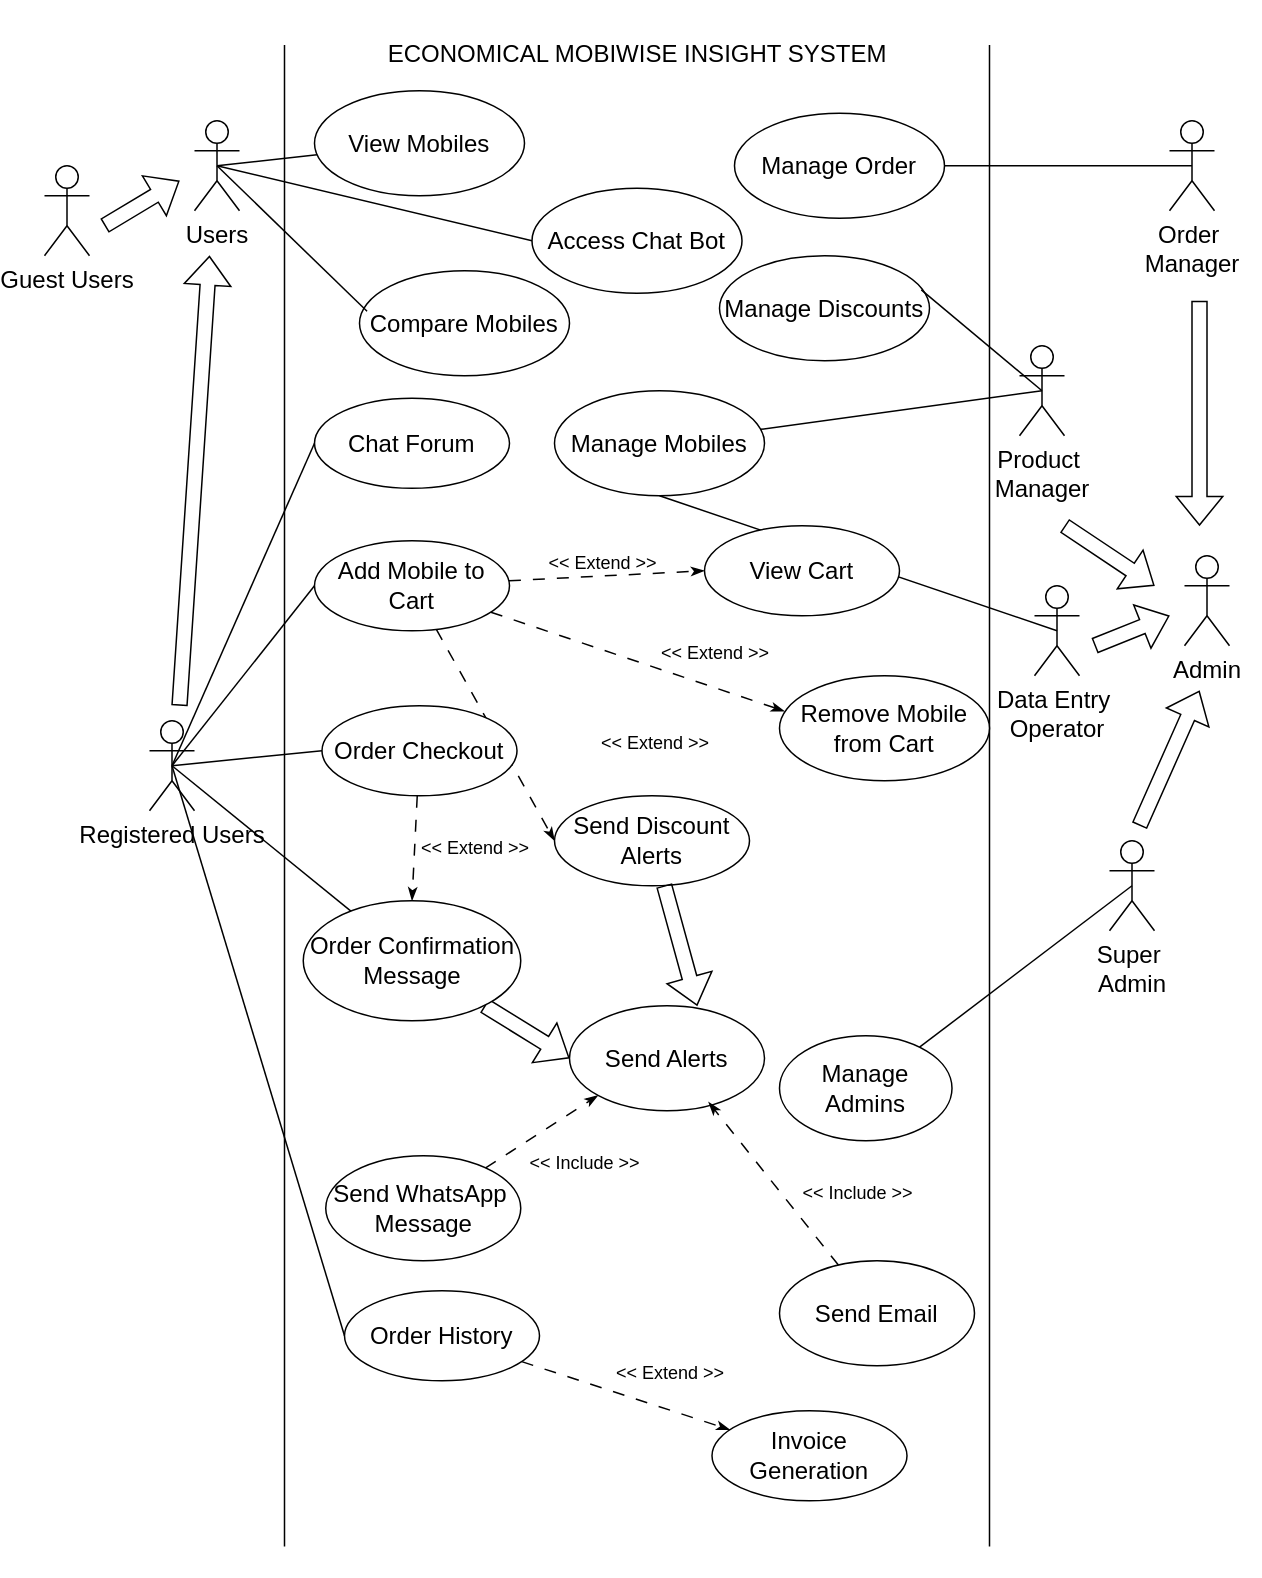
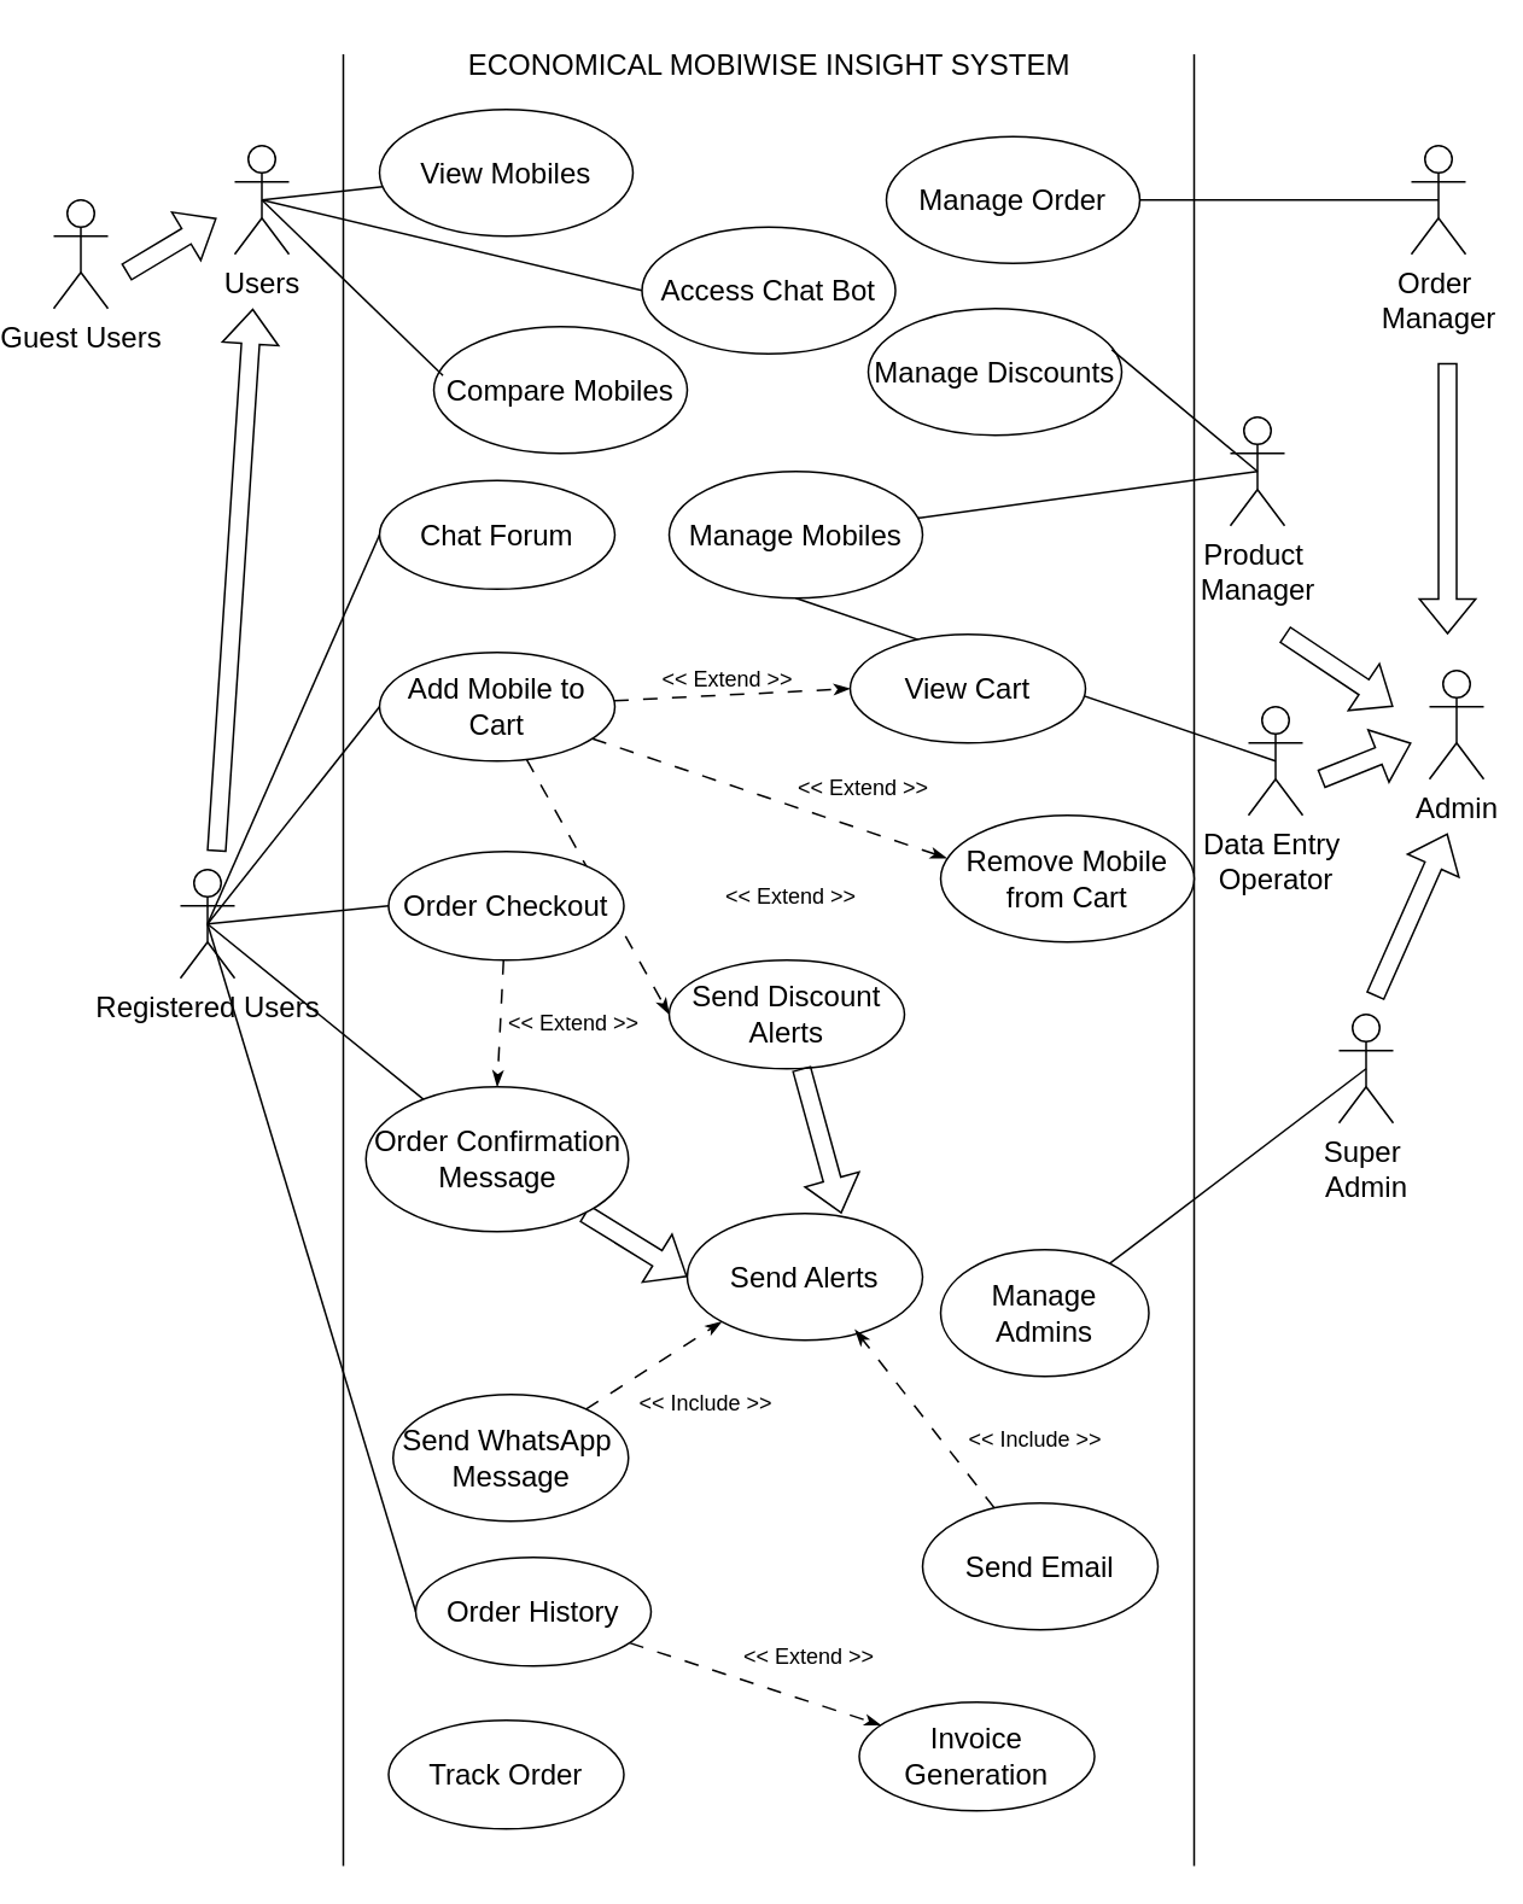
  <mxCell id="0" />
  <mxCell id="1" parent="0" />
  <mxCell id="2" value="" style="shape=partialRectangle;whiteSpace=wrap;html=1;bottom=0;top=0;fillColor=none;fontSize=16;" parent="1" vertex="1"><mxGeometry x="180" y="30" width="470" height="1000" as="geometry" /></mxCell>
  <mxCell id="3" style="rounded=0;orthogonalLoop=1;jettySize=auto;html=1;exitX=0.5;exitY=0.5;exitDx=0;exitDy=0;exitPerimeter=0;endArrow=none;startFill=0;fontSize=16;" parent="1" source="5" target="10" edge="1"><mxGeometry relative="1" as="geometry" /></mxCell>
  <mxCell id="4" style="rounded=0;orthogonalLoop=1;jettySize=auto;html=1;exitX=0.5;exitY=0.5;exitDx=0;exitDy=0;exitPerimeter=0;entryX=0;entryY=0.5;entryDx=0;entryDy=0;endArrow=none;startFill=0;" edge="1" parent="1" source="5" target="22"><mxGeometry relative="1" as="geometry" /></mxCell>
  <mxCell id="5" value="Users" style="shape=umlActor;verticalLabelPosition=bottom;verticalAlign=top;html=1;fontSize=16;" parent="1" vertex="1"><mxGeometry x="120" y="80" width="30" height="60" as="geometry" /></mxCell>
  <mxCell id="6" value="Admin" style="shape=umlActor;verticalLabelPosition=bottom;verticalAlign=top;html=1;fontSize=16;" parent="1" vertex="1"><mxGeometry x="780" y="370" width="30" height="60" as="geometry" /></mxCell>
  <mxCell id="7" style="rounded=0;orthogonalLoop=1;jettySize=auto;html=1;exitX=0.5;exitY=0.5;exitDx=0;exitDy=0;exitPerimeter=0;endArrow=none;startFill=0;" edge="1" parent="1" source="8" target="34"><mxGeometry relative="1" as="geometry" /></mxCell>
  <mxCell id="8" value="Super&amp;nbsp;&lt;div&gt;Admin&lt;/div&gt;" style="shape=umlActor;verticalLabelPosition=bottom;verticalAlign=top;html=1;fontSize=16;" parent="1" vertex="1"><mxGeometry x="730" y="560" width="30" height="60" as="geometry" /></mxCell>
  <mxCell id="9" value="Chat Forum" style="ellipse;whiteSpace=wrap;html=1;fontSize=16;" parent="1" vertex="1"><mxGeometry x="200" y="265" width="130" height="60" as="geometry" /></mxCell>
  <mxCell id="10" value="View Mobiles" style="ellipse;whiteSpace=wrap;html=1;fontSize=16;" parent="1" vertex="1"><mxGeometry x="200" y="60" width="140" height="70" as="geometry" /></mxCell>
  <mxCell id="11" value="ECONOMICAL MOBIWISE INSIGHT SYSTEM" style="text;html=1;align=center;verticalAlign=middle;resizable=0;points=[];autosize=1;strokeColor=none;fillColor=none;fontSize=16;" parent="1" vertex="1"><mxGeometry x="235" y="20" width="360" height="30" as="geometry" /></mxCell>
  <mxCell id="12" value="Guest Users" style="shape=umlActor;verticalLabelPosition=bottom;verticalAlign=top;html=1;fontSize=16;" vertex="1" parent="1"><mxGeometry x="20" y="110" width="30" height="60" as="geometry" /></mxCell>
  <mxCell id="13" style="rounded=0;orthogonalLoop=1;jettySize=auto;html=1;exitX=0.5;exitY=0.5;exitDx=0;exitDy=0;exitPerimeter=0;entryX=0;entryY=0.5;entryDx=0;entryDy=0;endArrow=none;startFill=0;" edge="1" parent="1" source="18" target="9"><mxGeometry relative="1" as="geometry" /></mxCell>
  <mxCell id="14" style="rounded=0;orthogonalLoop=1;jettySize=auto;html=1;exitX=0.5;exitY=0.5;exitDx=0;exitDy=0;exitPerimeter=0;entryX=0;entryY=0.5;entryDx=0;entryDy=0;endArrow=none;startFill=0;" edge="1" parent="1" source="18" target="41"><mxGeometry relative="1" as="geometry" /></mxCell>
  <mxCell id="15" style="rounded=0;orthogonalLoop=1;jettySize=auto;html=1;exitX=0.5;exitY=0.5;exitDx=0;exitDy=0;exitPerimeter=0;entryX=0;entryY=0.5;entryDx=0;entryDy=0;endArrow=none;endFill=1;startFill=0;" edge="1" parent="1" source="18" target="43"><mxGeometry relative="1" as="geometry" /></mxCell>
  <mxCell id="16" style="rounded=0;orthogonalLoop=1;jettySize=auto;html=1;exitX=0.5;exitY=0.5;exitDx=0;exitDy=0;exitPerimeter=0;endArrow=none;startFill=0;" edge="1" parent="1" source="18" target="53"><mxGeometry relative="1" as="geometry" /></mxCell>
  <mxCell id="17" style="rounded=0;orthogonalLoop=1;jettySize=auto;html=1;exitX=0.5;exitY=0.5;exitDx=0;exitDy=0;exitPerimeter=0;entryX=0;entryY=0.5;entryDx=0;entryDy=0;endArrow=none;startFill=0;" edge="1" parent="1" source="18" target="46"><mxGeometry relative="1" as="geometry" /></mxCell>
  <mxCell id="18" value="Registered Users" style="shape=umlActor;verticalLabelPosition=bottom;verticalAlign=top;html=1;fontSize=16;" vertex="1" parent="1"><mxGeometry x="90" y="480" width="30" height="60" as="geometry" /></mxCell>
  <mxCell id="19" value="" style="shape=flexArrow;endArrow=classic;html=1;rounded=0;" edge="1" parent="1"><mxGeometry width="50" height="50" relative="1" as="geometry"><mxPoint x="60" y="150" as="sourcePoint" /><mxPoint x="110" y="120" as="targetPoint" /></mxGeometry></mxCell>
  <mxCell id="20" value="" style="shape=flexArrow;endArrow=classic;html=1;rounded=0;" edge="1" parent="1"><mxGeometry width="50" height="50" relative="1" as="geometry"><mxPoint x="110" y="470" as="sourcePoint" /><mxPoint x="130" y="170" as="targetPoint" /></mxGeometry></mxCell>
  <mxCell id="21" value="Compare Mobiles" style="ellipse;whiteSpace=wrap;html=1;fontSize=16;" vertex="1" parent="1"><mxGeometry x="230" y="180" width="140" height="70" as="geometry" /></mxCell>
  <mxCell id="22" value="Access Chat Bot" style="ellipse;whiteSpace=wrap;html=1;fontSize=16;" vertex="1" parent="1"><mxGeometry x="345" y="125" width="140" height="70" as="geometry" /></mxCell>
  <mxCell id="23" style="rounded=0;orthogonalLoop=1;jettySize=auto;html=1;exitX=0.5;exitY=0.5;exitDx=0;exitDy=0;exitPerimeter=0;entryX=0.036;entryY=0.386;entryDx=0;entryDy=0;entryPerimeter=0;strokeColor=default;endArrow=none;startFill=0;" edge="1" parent="1" source="5" target="21"><mxGeometry relative="1" as="geometry" /></mxCell>
  <mxCell id="24" style="rounded=0;orthogonalLoop=1;jettySize=auto;html=1;exitX=0.5;exitY=0.5;exitDx=0;exitDy=0;exitPerimeter=0;entryX=1;entryY=0.5;entryDx=0;entryDy=0;endArrow=none;startFill=0;" edge="1" parent="1" source="25" target="26"><mxGeometry relative="1" as="geometry" /></mxCell>
  <mxCell id="25" value="Order&amp;nbsp;&lt;div&gt;Manager&lt;/div&gt;" style="shape=umlActor;verticalLabelPosition=bottom;verticalAlign=top;html=1;fontSize=16;" vertex="1" parent="1"><mxGeometry x="770" y="80" width="30" height="60" as="geometry" /></mxCell>
  <mxCell id="26" value="Manage Order" style="ellipse;whiteSpace=wrap;html=1;fontSize=16;" vertex="1" parent="1"><mxGeometry x="480" y="75" width="140" height="70" as="geometry" /></mxCell>
  <mxCell id="27" style="rounded=0;orthogonalLoop=1;jettySize=auto;html=1;exitX=0.5;exitY=0.5;exitDx=0;exitDy=0;exitPerimeter=0;endArrow=none;startFill=0;" edge="1" parent="1" source="28" target="29"><mxGeometry relative="1" as="geometry" /></mxCell>
  <mxCell id="28" value="Product&amp;nbsp;&lt;div&gt;Manager&lt;/div&gt;" style="shape=umlActor;verticalLabelPosition=bottom;verticalAlign=top;html=1;fontSize=16;" vertex="1" parent="1"><mxGeometry x="670" y="230" width="30" height="60" as="geometry" /></mxCell>
  <mxCell id="29" value="Manage Mobiles" style="ellipse;whiteSpace=wrap;html=1;fontSize=16;" vertex="1" parent="1"><mxGeometry x="360" y="260" width="140" height="70" as="geometry" /></mxCell>
  <mxCell id="30" value="Manage Discounts" style="ellipse;whiteSpace=wrap;html=1;fontSize=16;" vertex="1" parent="1"><mxGeometry x="470" y="170" width="140" height="70" as="geometry" /></mxCell>
  <mxCell id="31" style="rounded=0;orthogonalLoop=1;jettySize=auto;html=1;exitX=0.5;exitY=0.5;exitDx=0;exitDy=0;exitPerimeter=0;entryX=0.961;entryY=0.325;entryDx=0;entryDy=0;entryPerimeter=0;endArrow=none;startFill=0;" edge="1" parent="1" source="28" target="30"><mxGeometry relative="1" as="geometry" /></mxCell>
  <mxCell id="32" style="rounded=0;orthogonalLoop=1;jettySize=auto;html=1;exitX=0.5;exitY=0.5;exitDx=0;exitDy=0;exitPerimeter=0;entryX=0.5;entryY=1;entryDx=0;entryDy=0;endArrow=none;startFill=0;" edge="1" parent="1" source="33" target="29"><mxGeometry relative="1" as="geometry" /></mxCell>
  <mxCell id="33" value="Data Entry&amp;nbsp;&lt;div&gt;Operator&lt;/div&gt;" style="shape=umlActor;verticalLabelPosition=bottom;verticalAlign=top;html=1;fontSize=16;" vertex="1" parent="1"><mxGeometry x="680" y="390" width="30" height="60" as="geometry" /></mxCell>
  <mxCell id="34" value="Manage Admins" style="ellipse;whiteSpace=wrap;html=1;fontSize=16;" vertex="1" parent="1"><mxGeometry x="510" y="690" width="115" height="70" as="geometry" /></mxCell>
  <mxCell id="35" value="" style="shape=flexArrow;endArrow=classic;html=1;rounded=0;" edge="1" parent="1"><mxGeometry width="50" height="50" relative="1" as="geometry"><mxPoint x="790" y="200" as="sourcePoint" /><mxPoint x="790" y="350" as="targetPoint" /></mxGeometry></mxCell>
  <mxCell id="36" value="" style="shape=flexArrow;endArrow=classic;html=1;rounded=0;" edge="1" parent="1"><mxGeometry width="50" height="50" relative="1" as="geometry"><mxPoint x="750" y="550" as="sourcePoint" /><mxPoint x="790" y="460" as="targetPoint" /></mxGeometry></mxCell>
  <mxCell id="37" value="" style="shape=flexArrow;endArrow=classic;html=1;rounded=0;" edge="1" parent="1"><mxGeometry width="50" height="50" relative="1" as="geometry"><mxPoint x="700" y="350" as="sourcePoint" /><mxPoint x="760" y="390" as="targetPoint" /></mxGeometry></mxCell>
  <mxCell id="38" value="" style="shape=flexArrow;endArrow=classic;html=1;rounded=0;" edge="1" parent="1"><mxGeometry width="50" height="50" relative="1" as="geometry"><mxPoint x="720" y="430" as="sourcePoint" /><mxPoint x="770" y="410" as="targetPoint" /></mxGeometry></mxCell>
  <mxCell id="39" style="rounded=0;orthogonalLoop=1;jettySize=auto;html=1;entryX=0;entryY=0.5;entryDx=0;entryDy=0;endArrow=classicThin;endFill=1;dashed=1;dashPattern=8 8;" edge="1" parent="1" source="41" target="48"><mxGeometry relative="1" as="geometry" /></mxCell>
  <mxCell id="40" style="rounded=0;orthogonalLoop=1;jettySize=auto;html=1;entryX=0;entryY=0.5;entryDx=0;entryDy=0;endArrow=classicThin;endFill=1;dashed=1;dashPattern=8 8;horizontal=1;" edge="1" parent="1" source="41" target="51"><mxGeometry relative="1" as="geometry" /></mxCell>
  <mxCell id="41" value="Add Mobile to Cart" style="ellipse;whiteSpace=wrap;html=1;fontSize=16;" vertex="1" parent="1"><mxGeometry x="200" y="360" width="130" height="60" as="geometry" /></mxCell>
  <mxCell id="42" style="rounded=0;orthogonalLoop=1;jettySize=auto;html=1;entryX=0.5;entryY=0;entryDx=0;entryDy=0;endArrow=classicThin;endFill=1;dashed=1;dashPattern=8 8;" edge="1" parent="1" source="43" target="53"><mxGeometry relative="1" as="geometry" /></mxCell>
  <mxCell id="43" value="Order Checkout" style="ellipse;whiteSpace=wrap;html=1;fontSize=16;" vertex="1" parent="1"><mxGeometry x="205" y="470" width="130" height="60" as="geometry" /></mxCell>
+ <mxCell id="44" value="Track Order" style="ellipse;whiteSpace=wrap;html=1;fontSize=16;" vertex="1" parent="1"><mxGeometry x="205" y="950" width="130" height="60" as="geometry" /></mxCell>
  <mxCell id="45" value="" style="rounded=0;orthogonalLoop=1;jettySize=auto;html=1;endArrow=classicThin;endFill=1;dashed=1;dashPattern=8 8;" edge="1" parent="1" source="46" target="47"><mxGeometry relative="1" as="geometry" /></mxCell>
  <mxCell id="46" value="Order History" style="ellipse;whiteSpace=wrap;html=1;fontSize=16;" vertex="1" parent="1"><mxGeometry x="220" y="860" width="130" height="60" as="geometry" /></mxCell>
  <mxCell id="47" value="Invoice Generation" style="ellipse;whiteSpace=wrap;html=1;fontSize=16;" vertex="1" parent="1"><mxGeometry x="465" y="940" width="130" height="60" as="geometry" /></mxCell>
  <mxCell id="48" value="View Cart" style="ellipse;whiteSpace=wrap;html=1;fontSize=16;" vertex="1" parent="1"><mxGeometry x="460" y="350" width="130" height="60" as="geometry" /></mxCell>
  <mxCell id="49" value="Remove Mobile from Cart" style="ellipse;whiteSpace=wrap;html=1;fontSize=16;" vertex="1" parent="1"><mxGeometry x="510" y="450" width="140" height="70" as="geometry" /></mxCell>
  <mxCell id="50" style="rounded=0;orthogonalLoop=1;jettySize=auto;html=1;entryX=0.024;entryY=0.338;entryDx=0;entryDy=0;entryPerimeter=0;endArrow=classicThin;endFill=1;dashed=1;dashPattern=8 8;" edge="1" parent="1" source="41" target="49"><mxGeometry relative="1" as="geometry" /></mxCell>
  <mxCell id="51" value="Send Discount Alerts" style="ellipse;whiteSpace=wrap;html=1;fontSize=16;" vertex="1" parent="1"><mxGeometry x="360" y="530" width="130" height="60" as="geometry" /></mxCell>
  <mxCell id="52" style="rounded=0;orthogonalLoop=1;jettySize=auto;html=1;entryX=0;entryY=0.5;entryDx=0;entryDy=0;shape=flexArrow;" edge="1" parent="1" source="53" target="54"><mxGeometry relative="1" as="geometry" /></mxCell>
  <mxCell id="53" value="Order Confirmation Message" style="ellipse;whiteSpace=wrap;html=1;fontSize=16;" vertex="1" parent="1"><mxGeometry x="192.5" y="600" width="145" height="80" as="geometry" /></mxCell>
  <mxCell id="54" value="Send Alerts" style="ellipse;whiteSpace=wrap;html=1;fontSize=16;" vertex="1" parent="1"><mxGeometry x="370" y="670" width="130" height="70" as="geometry" /></mxCell>
  <mxCell id="55" style="rounded=0;orthogonalLoop=1;jettySize=auto;html=1;entryX=0.655;entryY=0;entryDx=0;entryDy=0;entryPerimeter=0;shape=flexArrow;" edge="1" parent="1" source="51" target="54"><mxGeometry relative="1" as="geometry" /></mxCell>
  <mxCell id="56" style="rounded=0;orthogonalLoop=1;jettySize=auto;html=1;entryX=0;entryY=1;entryDx=0;entryDy=0;endArrow=classicThin;endFill=1;dashed=1;dashPattern=8 8;" edge="1" parent="1" source="57" target="54"><mxGeometry relative="1" as="geometry" /></mxCell>
  <mxCell id="57" value="Send WhatsApp&amp;nbsp;&lt;div&gt;Message&lt;/div&gt;" style="ellipse;whiteSpace=wrap;html=1;fontSize=16;" vertex="1" parent="1"><mxGeometry x="207.5" y="770" width="130" height="70" as="geometry" /></mxCell>
- <mxCell id="58" value="Send Email" style="ellipse;whiteSpace=wrap;html=1;fontSize=16;" vertex="1" parent="1"><mxGeometry x="510" y="840" width="130" height="70" as="geometry" /></mxCell>
+ <mxCell id="58" value="Send Email" style="ellipse;whiteSpace=wrap;html=1;fontSize=16;" vertex="1" parent="1"><mxGeometry x="500" y="830" width="130" height="70" as="geometry" /></mxCell>
  <mxCell id="59" style="rounded=0;orthogonalLoop=1;jettySize=auto;html=1;entryX=0.713;entryY=0.918;entryDx=0;entryDy=0;entryPerimeter=0;endArrow=classicThin;endFill=1;dashed=1;dashPattern=8 8;" edge="1" parent="1" source="58" target="54"><mxGeometry relative="1" as="geometry" /></mxCell>
  <mxCell id="60" value="&amp;lt;&amp;lt; Extend &amp;gt;&amp;gt;" style="text;html=1;align=center;verticalAlign=middle;whiteSpace=wrap;rounded=0;" vertex="1" parent="1"><mxGeometry x="385" y="480" width="85" height="30" as="geometry" /></mxCell>
  <mxCell id="61" value="&amp;lt;&amp;lt; Extend &amp;gt;&amp;gt;" style="text;html=1;align=center;verticalAlign=middle;whiteSpace=wrap;rounded=0;" vertex="1" parent="1"><mxGeometry x="425" y="420" width="85" height="30" as="geometry" /></mxCell>
  <mxCell id="62" value="&amp;lt;&amp;lt; Extend &amp;gt;&amp;gt;" style="text;html=1;align=center;verticalAlign=middle;whiteSpace=wrap;rounded=0;" vertex="1" parent="1"><mxGeometry x="350" y="360" width="85" height="30" as="geometry" /></mxCell>
  <mxCell id="63" value="&amp;lt;&amp;lt; Extend &amp;gt;&amp;gt;" style="text;html=1;align=center;verticalAlign=middle;whiteSpace=wrap;rounded=0;" vertex="1" parent="1"><mxGeometry x="265" y="550" width="85" height="30" as="geometry" /></mxCell>
  <mxCell id="64" value="&amp;lt;&amp;lt; Extend &amp;gt;&amp;gt;" style="text;html=1;align=center;verticalAlign=middle;whiteSpace=wrap;rounded=0;" vertex="1" parent="1"><mxGeometry x="395" y="900" width="85" height="30" as="geometry" /></mxCell>
  <mxCell id="65" value="&amp;lt;&amp;lt; Include &amp;gt;&amp;gt;" style="text;html=1;align=center;verticalAlign=middle;whiteSpace=wrap;rounded=0;" vertex="1" parent="1"><mxGeometry x="337.5" y="760" width="85" height="30" as="geometry" /></mxCell>
  <mxCell id="66" value="&amp;lt;&amp;lt; Include &amp;gt;&amp;gt;" style="text;html=1;align=center;verticalAlign=middle;whiteSpace=wrap;rounded=0;" vertex="1" parent="1"><mxGeometry x="520" y="780" width="85" height="30" as="geometry" /></mxCell>
